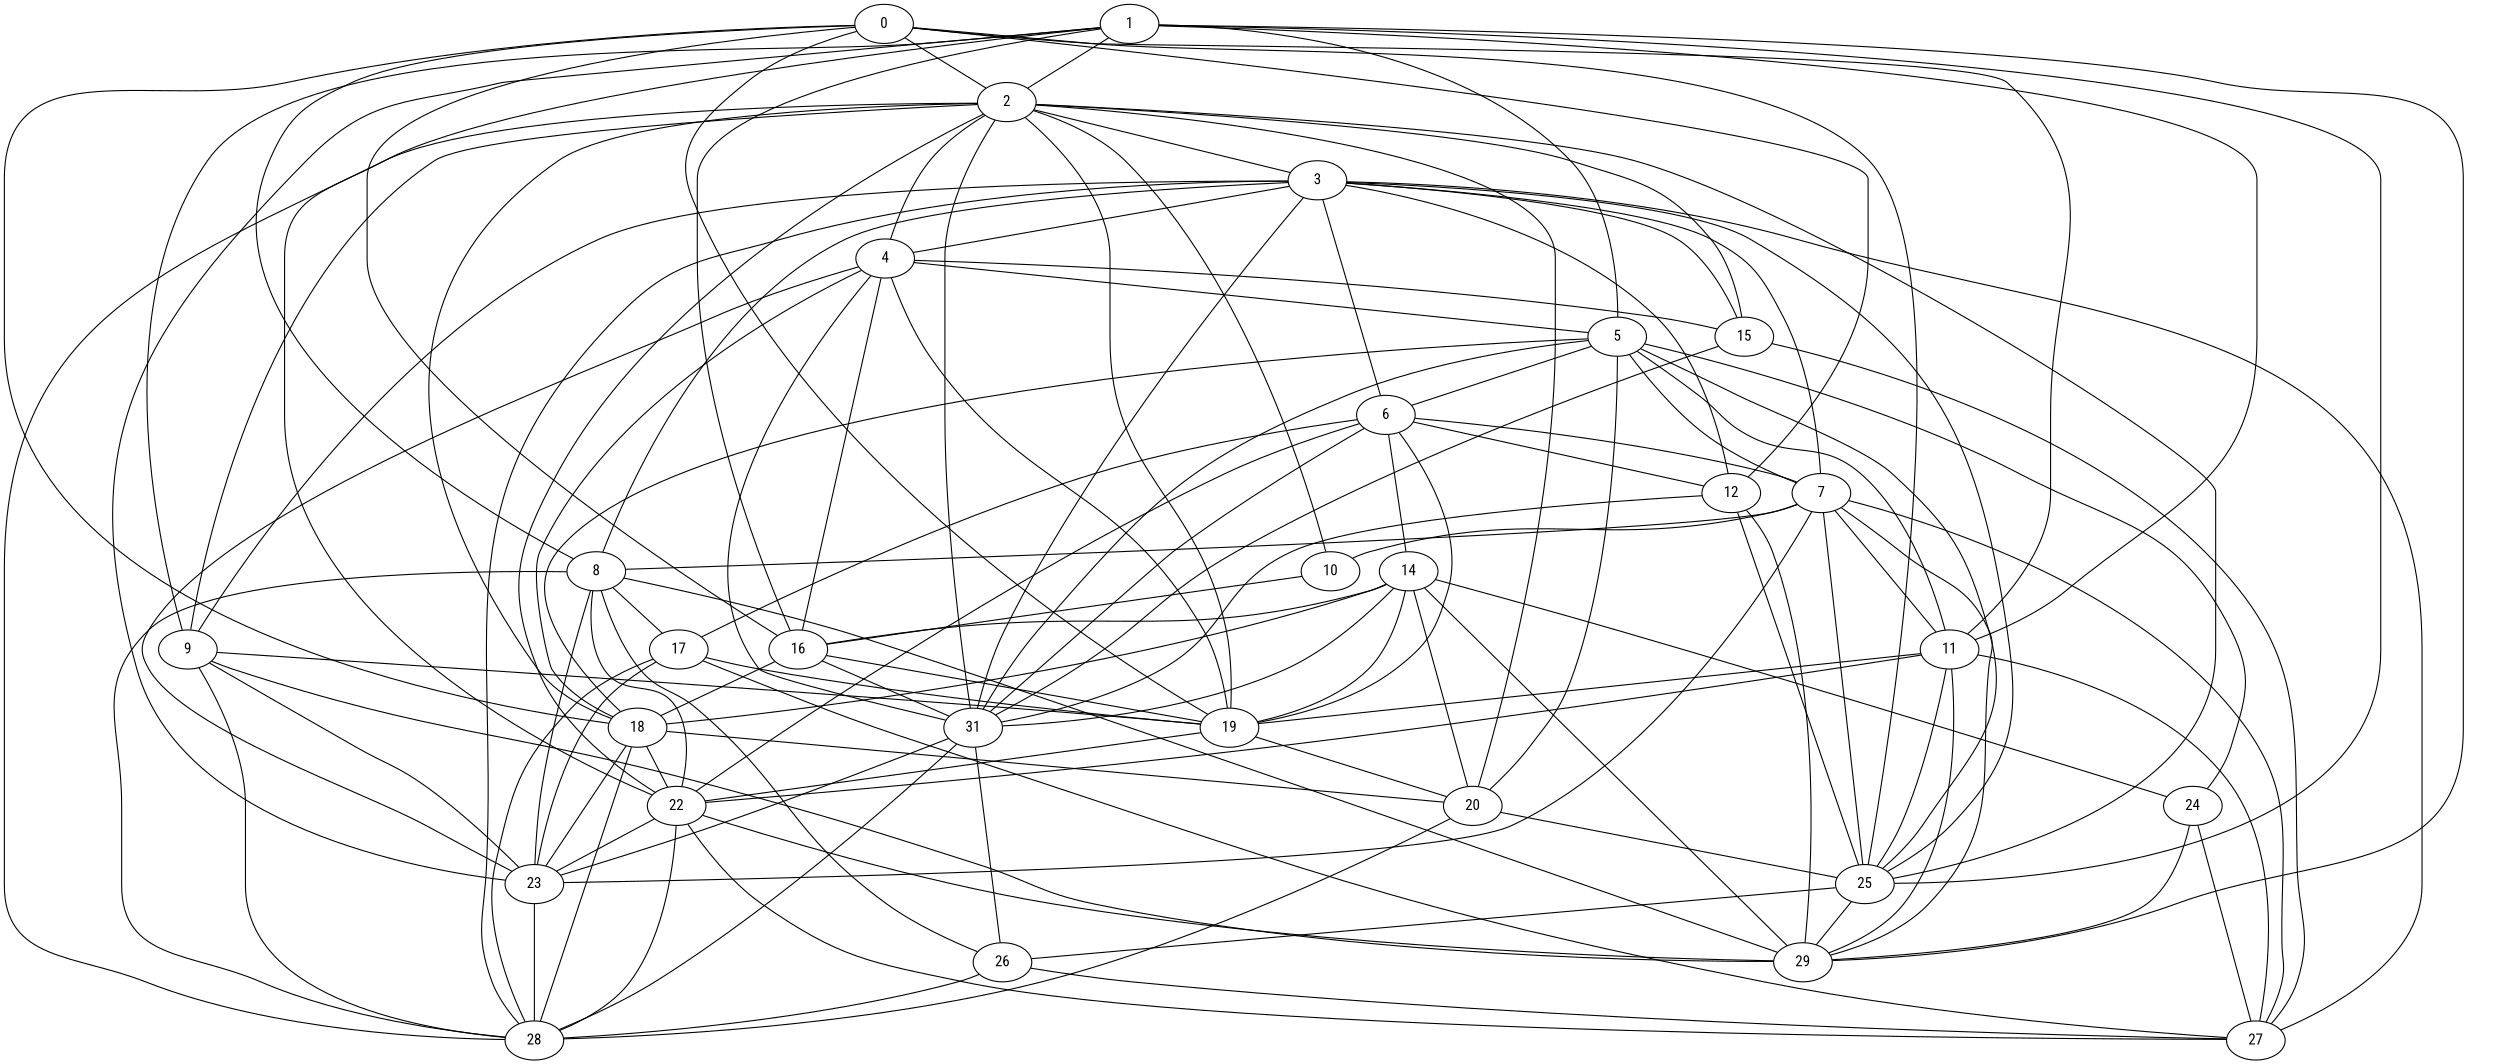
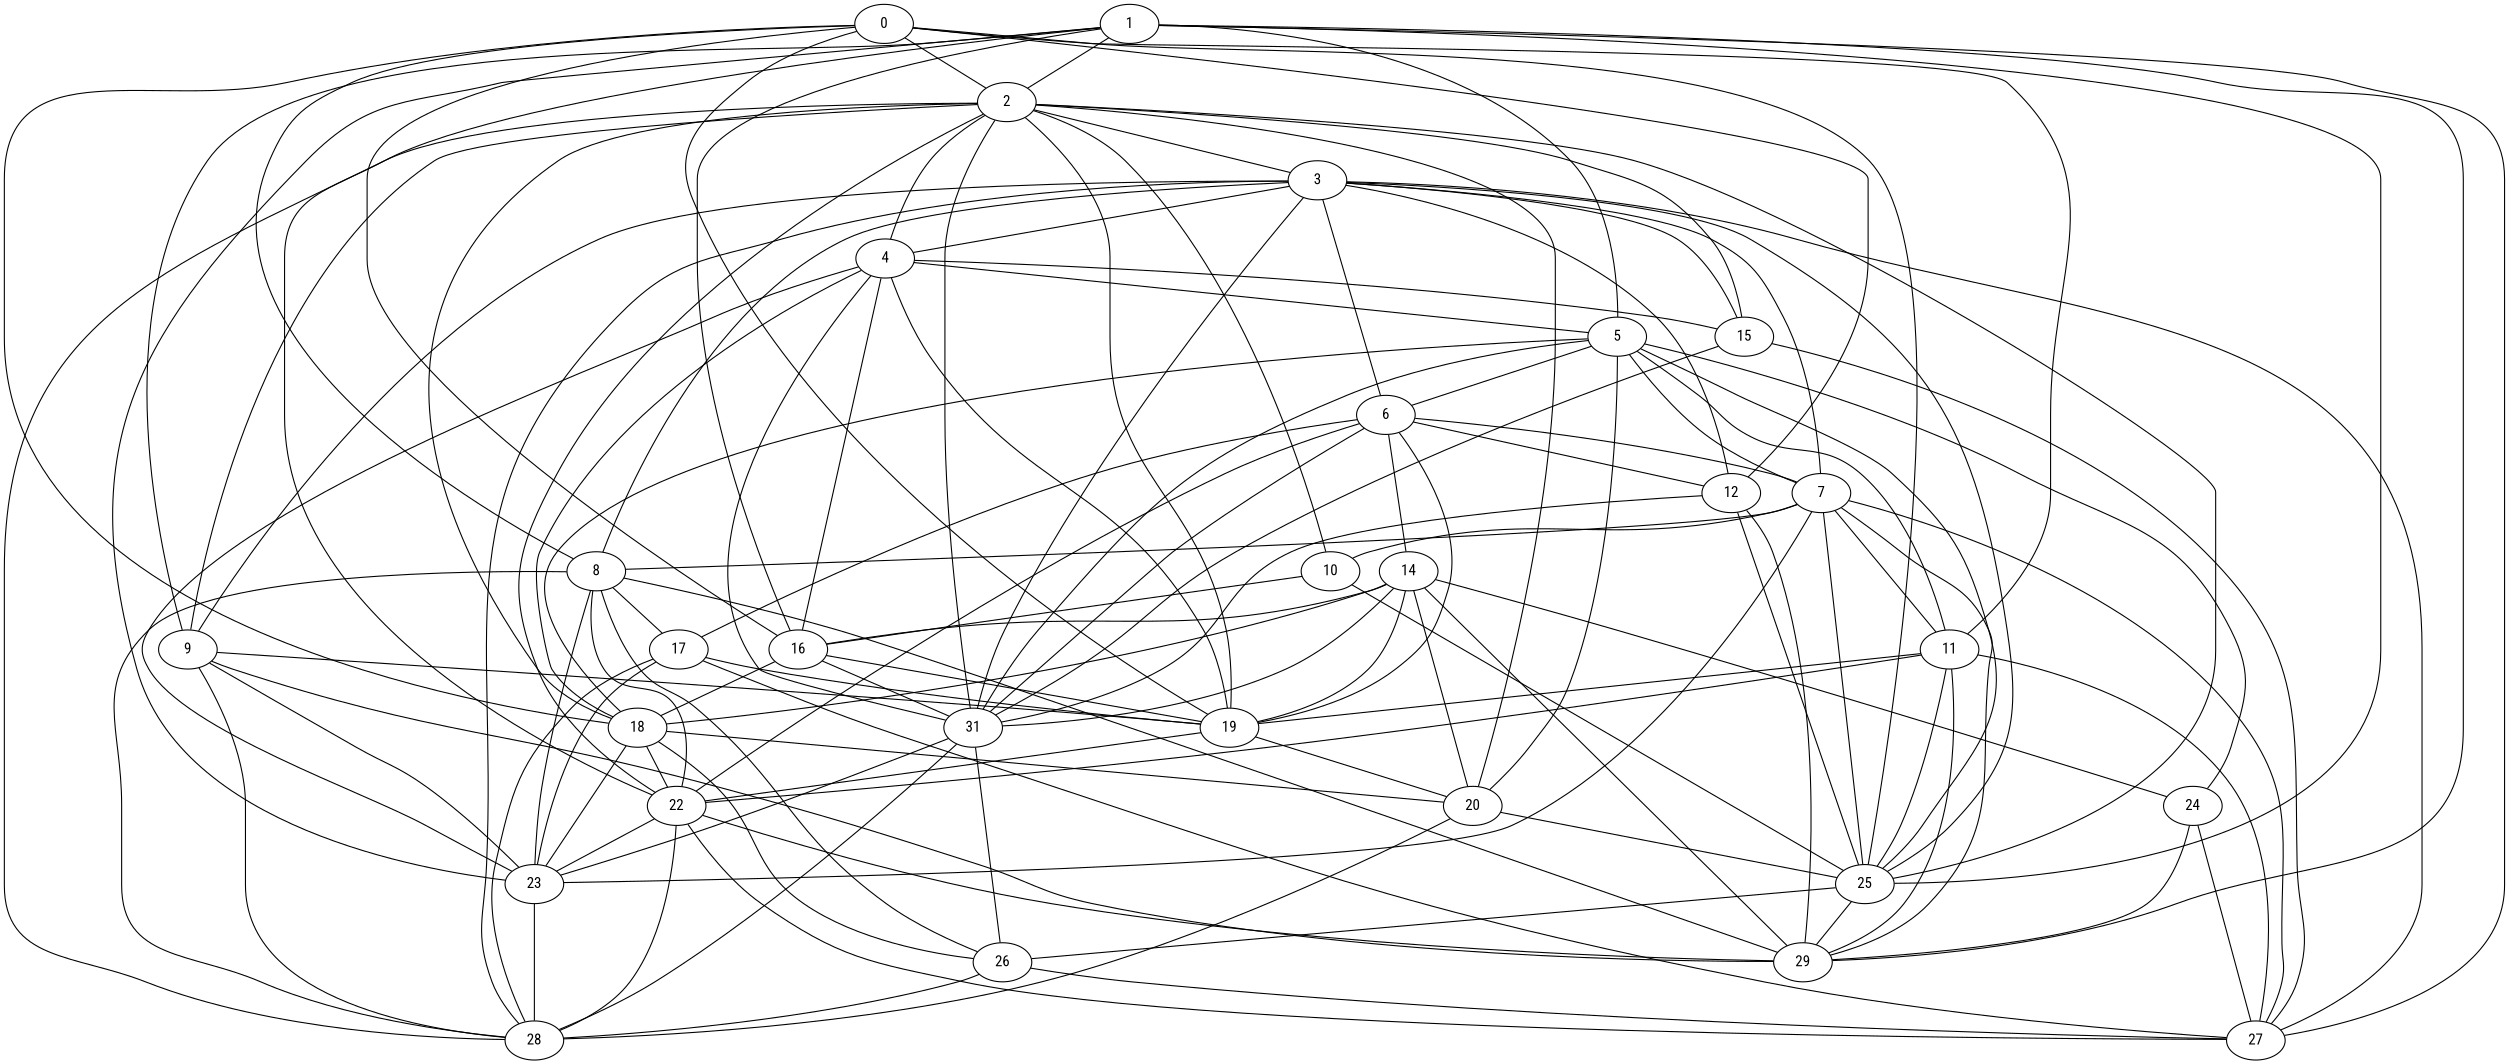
  graph {
    fontname="Roboto Condensed"
    node [fontname="Roboto Condensed"]
    edge [fontname="Roboto Condensed"]
    0
    2
    8
    11
    12
    16
    18
    19
    25
    9
    22
    3
    4
    10
    15
    20
    n17 [label=31]
    28
    29
    23
    17
    26
    27
    6
    7
    5
    1
    24
    14
    0 -- 2
    0 -- 8
    0 -- 11
    0 -- 12
    0 -- 16
    0 -- 18
    0 -- 19
    0 -- 25
    2 -- 18
    2 -- 19
    2 -- 25
    2 -- 9
    2 -- 22
    2 -- 3
    2 -- 4
    2 -- 10
    2 -- 15
    2 -- 20
    2 -- n17
    2 -- 28
    8 -- 22
    8 -- 28
    8 -- 29
    8 -- 23
    8 -- 17
    8 -- 26
    11 -- 19
    11 -- 25
    11 -- 22
    11 -- 29
    11 -- 27
    12 -- 25
    12 -- n17
    12 -- 29
    16 -- 18
    16 -- 19
    16 -- n17
    18 -- 22
    18 -- 20
    18 -- 23
-   18 -- 28
+   18 -- 26
    19 -- 22
    19 -- 20
    25 -- 29
    25 -- 26
    9 -- 19
    9 -- 28
    9 -- 29
    9 -- 23
    22 -- 28
    22 -- 29
    22 -- 23
    22 -- 27
    3 -- 8
    3 -- 12
    3 -- 25
    3 -- 9
    3 -- 4
    3 -- 15
    3 -- n17
    3 -- 28
    3 -- 27
    3 -- 6
    3 -- 7
    4 -- 16
    4 -- 18
    4 -- 19
    4 -- 15
    4 -- n17
    4 -- 23
    4 -- 5
    10 -- 16
+   10 -- 25
    15 -- n17
    15 -- 27
    20 -- 25
    20 -- 28
    n17 -- 28
    n17 -- 23
    n17 -- 26
    23 -- 28
    17 -- 19
    17 -- 28
    17 -- 23
    17 -- 27
    26 -- 28
    26 -- 27
    6 -- 12
    6 -- 19
    6 -- 22
    6 -- n17
    6 -- 17
    6 -- 7
    6 -- 14
    7 -- 8
    7 -- 11
    7 -- 25
    7 -- 10
    7 -- 29
    7 -- 23
    7 -- 27
    5 -- 11
    5 -- 18
    5 -- 25
    5 -- 20
    5 -- n17
    5 -- 6
    5 -- 7
    5 -- 24
    1 -- 2
    1 -- 16
    1 -- 25
    1 -- 9
    1 -- 22
    1 -- 29
    1 -- 23
-   1 -- 11
+   1 -- 27
    1 -- 5
    24 -- 29
    24 -- 27
    14 -- 16
    14 -- 18
    14 -- 19
    14 -- 20
    14 -- n17
    14 -- 29
    14 -- 24
  }
